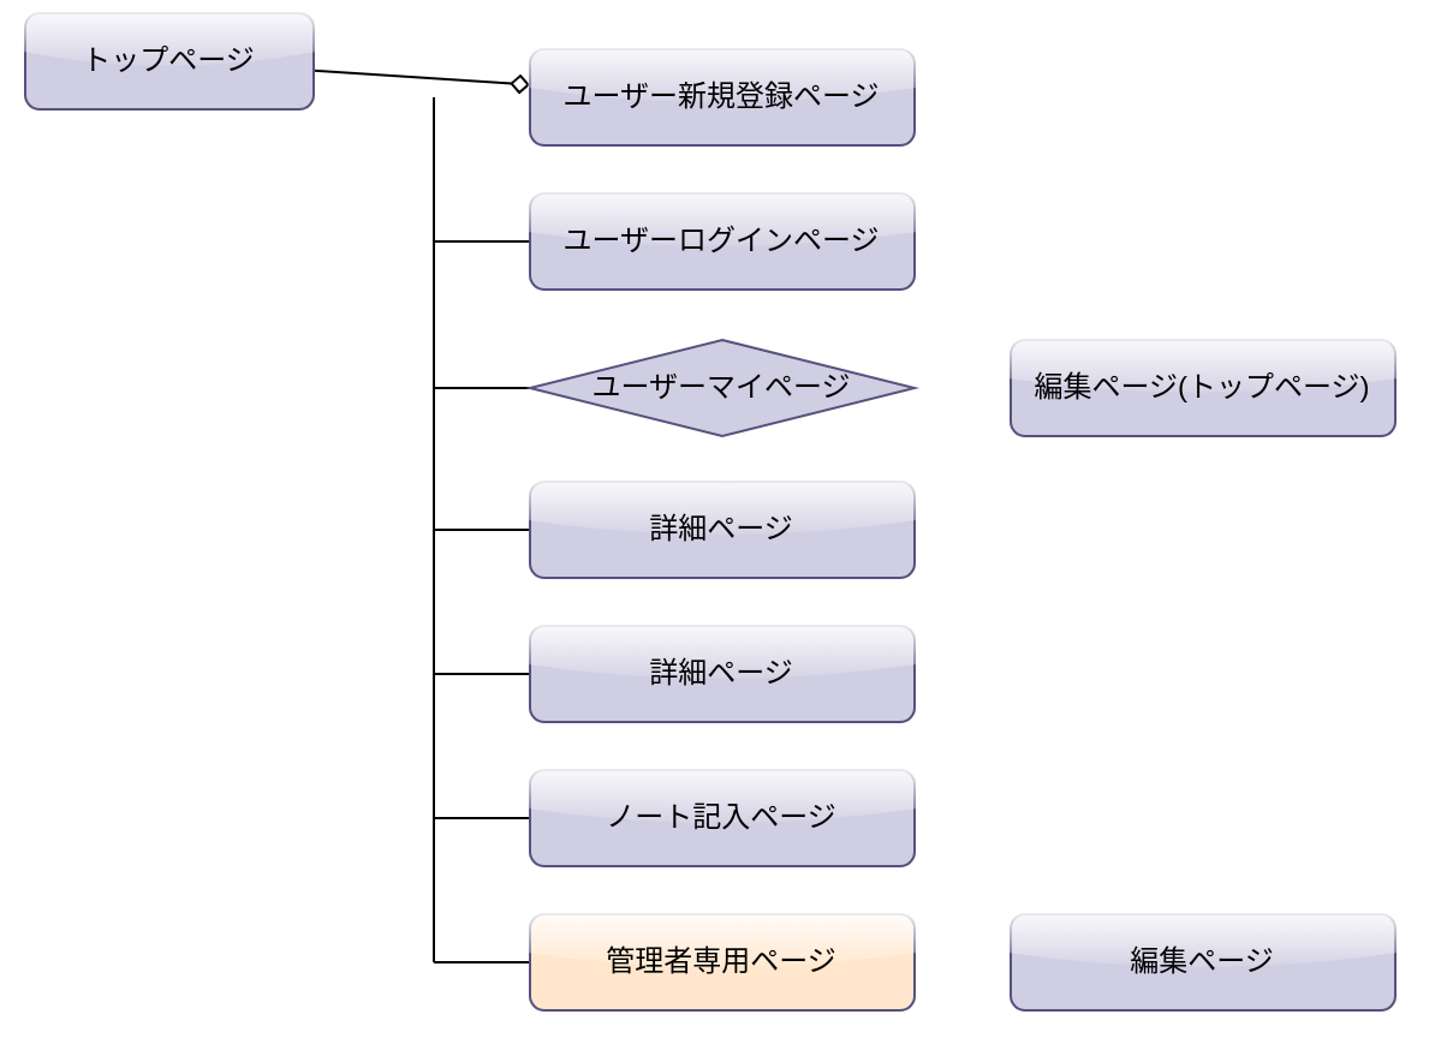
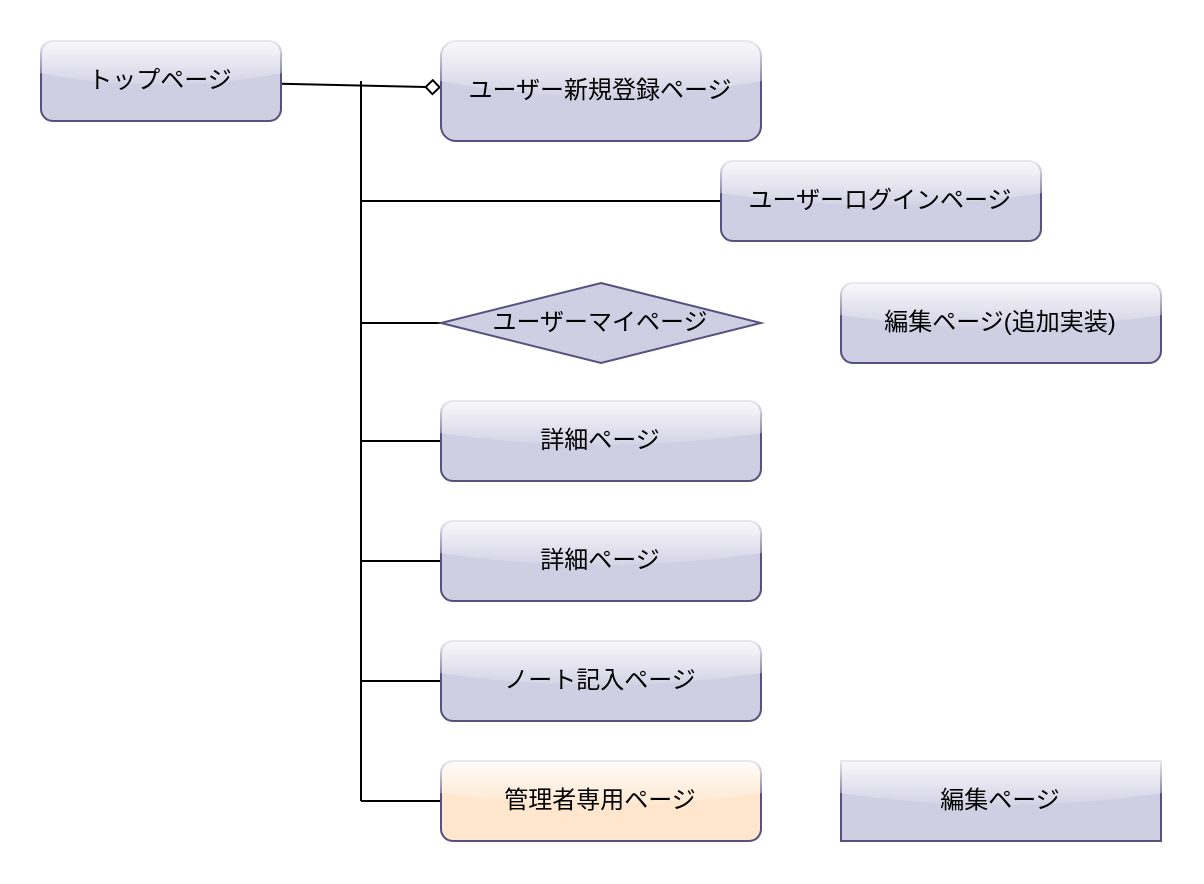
  <mxCell id="0" />
  <mxCell id="1" parent="0" />
  <mxCell id="2" value="" style="edgeStyle=none;html=1;endArrow=diamond;endFill=0;" edge="1" parent="1" source="3" target="4"><mxGeometry relative="1" as="geometry" /></mxCell>
- <mxCell id="3" value="トップページ" style="rounded=1;whiteSpace=wrap;html=1;fillColor=#d0cee2;strokeColor=#56517e;fontColor=#000000;glass=1;" vertex="1" parent="1"><mxGeometry x="10" y="5" width="120" height="40" as="geometry" /></mxCell>
- <mxCell id="4" value="ユーザー新規登録ページ" style="rounded=1;whiteSpace=wrap;html=1;fillColor=#d0cee2;strokeColor=#56517e;fontColor=#000000;glass=1;" vertex="1" parent="1"><mxGeometry x="220" y="20" width="160" height="40" as="geometry" /></mxCell>
+ <mxCell id="3" value="トップページ" style="rounded=1;whiteSpace=wrap;html=1;fillColor=#d0cee2;strokeColor=#56517e;fontColor=#000000;glass=1;" vertex="1" parent="1"><mxGeometry x="20" y="20" width="120" height="40" as="geometry" /></mxCell>
+ <mxCell id="4" value="ユーザー新規登録ページ" style="rounded=1;whiteSpace=wrap;html=1;fillColor=#d0cee2;strokeColor=#56517e;fontColor=#000000;glass=1;" vertex="1" parent="1"><mxGeometry x="220" y="20" width="160" height="50" as="geometry" /></mxCell>
  <mxCell id="5" style="edgeStyle=none;html=1;exitX=0;exitY=0.5;exitDx=0;exitDy=0;endArrow=none;endFill=0;" edge="1" parent="1" source="6"><mxGeometry relative="1" as="geometry"><mxPoint x="180" y="100" as="targetPoint" /></mxGeometry></mxCell>
- <mxCell id="6" value="ユーザーログインページ" style="rounded=1;whiteSpace=wrap;html=1;fillColor=#d0cee2;strokeColor=#56517e;fontColor=#000000;glass=1;" vertex="1" parent="1"><mxGeometry x="220" y="80" width="160" height="40" as="geometry" /></mxCell>
+ <mxCell id="6" value="ユーザーログインページ" style="rounded=1;whiteSpace=wrap;html=1;fillColor=#d0cee2;strokeColor=#56517e;fontColor=#000000;glass=1;" vertex="1" parent="1"><mxGeometry x="360" y="80" width="160" height="40" as="geometry" /></mxCell>
  <mxCell id="7" style="edgeStyle=none;html=1;exitX=0;exitY=0.5;exitDx=0;exitDy=0;endArrow=none;endFill=0;" edge="1" parent="1" source="8"><mxGeometry relative="1" as="geometry"><mxPoint x="180" y="161" as="targetPoint" /></mxGeometry></mxCell>
  <mxCell id="8" value="ユーザーマイページ" style="rhombus;whiteSpace=wrap;html=1;fillColor=#d0cee2;strokeColor=#56517e;fontColor=#000000;glass=1;" vertex="1" parent="1"><mxGeometry x="220" y="141" width="160" height="40" as="geometry" /></mxCell>
  <mxCell id="9" style="edgeStyle=none;html=1;exitX=0;exitY=0.5;exitDx=0;exitDy=0;endArrow=none;endFill=0;" edge="1" parent="1" source="10"><mxGeometry relative="1" as="geometry"><mxPoint x="180" y="340" as="targetPoint" /></mxGeometry></mxCell>
  <mxCell id="10" value="ノート記入ページ" style="rounded=1;whiteSpace=wrap;html=1;fillColor=#d0cee2;strokeColor=#56517e;fontColor=#000000;glass=1;" vertex="1" parent="1"><mxGeometry x="220" y="320" width="160" height="40" as="geometry" /></mxCell>
  <mxCell id="11" style="edgeStyle=none;html=1;exitX=0;exitY=0.5;exitDx=0;exitDy=0;endArrow=none;endFill=0;" edge="1" parent="1" source="12"><mxGeometry relative="1" as="geometry"><mxPoint x="180" y="220" as="targetPoint" /></mxGeometry></mxCell>
  <mxCell id="12" value="詳細ページ" style="rounded=1;whiteSpace=wrap;html=1;fillColor=#d0cee2;strokeColor=#56517e;fontColor=#000000;glass=1;" vertex="1" parent="1"><mxGeometry x="220" y="200" width="160" height="40" as="geometry" /></mxCell>
- <mxCell id="13" value="編集ページ" style="rounded=1;whiteSpace=wrap;html=1;fillColor=#d0cee2;strokeColor=#56517e;fontColor=#000000;glass=1;" vertex="1" parent="1"><mxGeometry x="420" y="380" width="160" height="40" as="geometry" /></mxCell>
+ <mxCell id="13" value="編集ページ" style="whiteSpace=wrap;html=1;fillColor=#d0cee2;strokeColor=#56517e;fontColor=#000000;glass=1;rounded=0;" vertex="1" parent="1"><mxGeometry x="420" y="380" width="160" height="40" as="geometry" /></mxCell>
  <mxCell id="14" style="edgeStyle=none;html=1;exitX=0;exitY=0.5;exitDx=0;exitDy=0;endArrow=none;endFill=0;" edge="1" parent="1" source="15"><mxGeometry relative="1" as="geometry"><mxPoint x="180" y="400" as="targetPoint" /></mxGeometry></mxCell>
  <mxCell id="15" value="管理者専用ページ" style="rounded=1;whiteSpace=wrap;html=1;fillColor=#ffe6cc;strokeColor=#56517e;fontColor=#000000;glass=1;" vertex="1" parent="1"><mxGeometry x="220" y="380" width="160" height="40" as="geometry" /></mxCell>
  <mxCell id="16" style="edgeStyle=none;html=1;exitX=0;exitY=0.5;exitDx=0;exitDy=0;endArrow=none;endFill=0;" edge="1" parent="1" source="17"><mxGeometry relative="1" as="geometry"><mxPoint x="180" y="280" as="targetPoint" /></mxGeometry></mxCell>
  <mxCell id="17" value="詳細ページ" style="rounded=1;whiteSpace=wrap;html=1;fillColor=#d0cee2;strokeColor=#56517e;fontColor=#000000;glass=1;" vertex="1" parent="1"><mxGeometry x="220" y="260" width="160" height="40" as="geometry" /></mxCell>
- <mxCell id="18" value="編集ページ(トップページ)" style="rounded=1;whiteSpace=wrap;html=1;fillColor=#d0cee2;strokeColor=#56517e;fontColor=#000000;glass=1;" vertex="1" parent="1"><mxGeometry x="420" y="141" width="160" height="40" as="geometry" /></mxCell>
+ <mxCell id="18" value="編集ページ(追加実装)" style="rounded=1;whiteSpace=wrap;html=1;fillColor=#d0cee2;strokeColor=#56517e;fontColor=#000000;glass=1;" vertex="1" parent="1"><mxGeometry x="420" y="141" width="160" height="40" as="geometry" /></mxCell>
  <mxCell id="19" value="" style="endArrow=none;html=1;" edge="1" parent="1"><mxGeometry width="50" height="50" relative="1" as="geometry"><mxPoint x="180" y="400" as="sourcePoint" /><mxPoint x="180" y="40" as="targetPoint" /></mxGeometry></mxCell>
